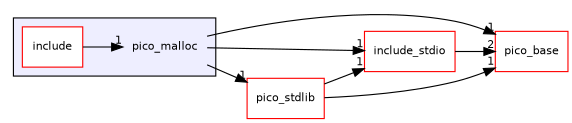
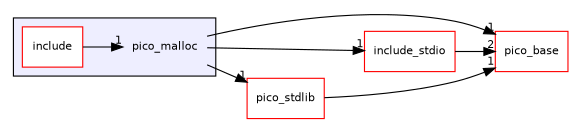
  digraph {
    compound=true
    rankdir=LR
    node [fontname=Helvetica fontsize=10 shape=box color=red fillcolor=white style=filled]
    edge [headlabel=1 labeldistance=1.5 labelfontname=Helvetica labelfontsize=10]
    n1 [label=pico_malloc shape=plaintext color="" fillcolor="" style=""]
    n2 [label=include]
    n3 [label=pico_base]
    n4 [label=include_stdio]
    n5 [label=pico_stdlib]
    subgraph cluster_1 {
      bgcolor="#eeeeff"
      pencolor=black
      n1
      n2
    }
    n1 -> n3
    n1 -> n4
    n1 -> n5
    n2 -> n1
    n4 -> n3 [headlabel=2]
    n5 -> n3
-   n5 -> n4
  }
